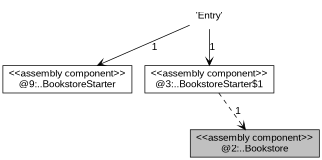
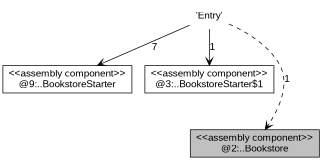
  digraph {
    fontname="Liberation Sans"
    rankdir=TB
    node [fontname="Liberation Sans" shape=box color="#000000" fillcolor=white style=filled]
    edge [arrowhead=open color="#000000" fontname="Liberation Sans" style=solid]
    n1 [label="'Entry'" shape=none color="" fillcolor="" style=""]
    n2 [label="<<assembly component>>\n@9:..BookstoreStarter"]
    n3 [label="<<assembly component>>\n@3:..BookstoreStarter$1"]
    n4 [fillcolor=gray label="<<assembly component>>\n@2:..Bookstore"]
-   n1 -> n2 [label=1]
+   n1 -> n2 [label=7]
    n1 -> n3 [label=1]
-   n3 -> n4 [label=1 style=dashed]
+   n1 -> n4 [label=1 style=dashed]
  }
